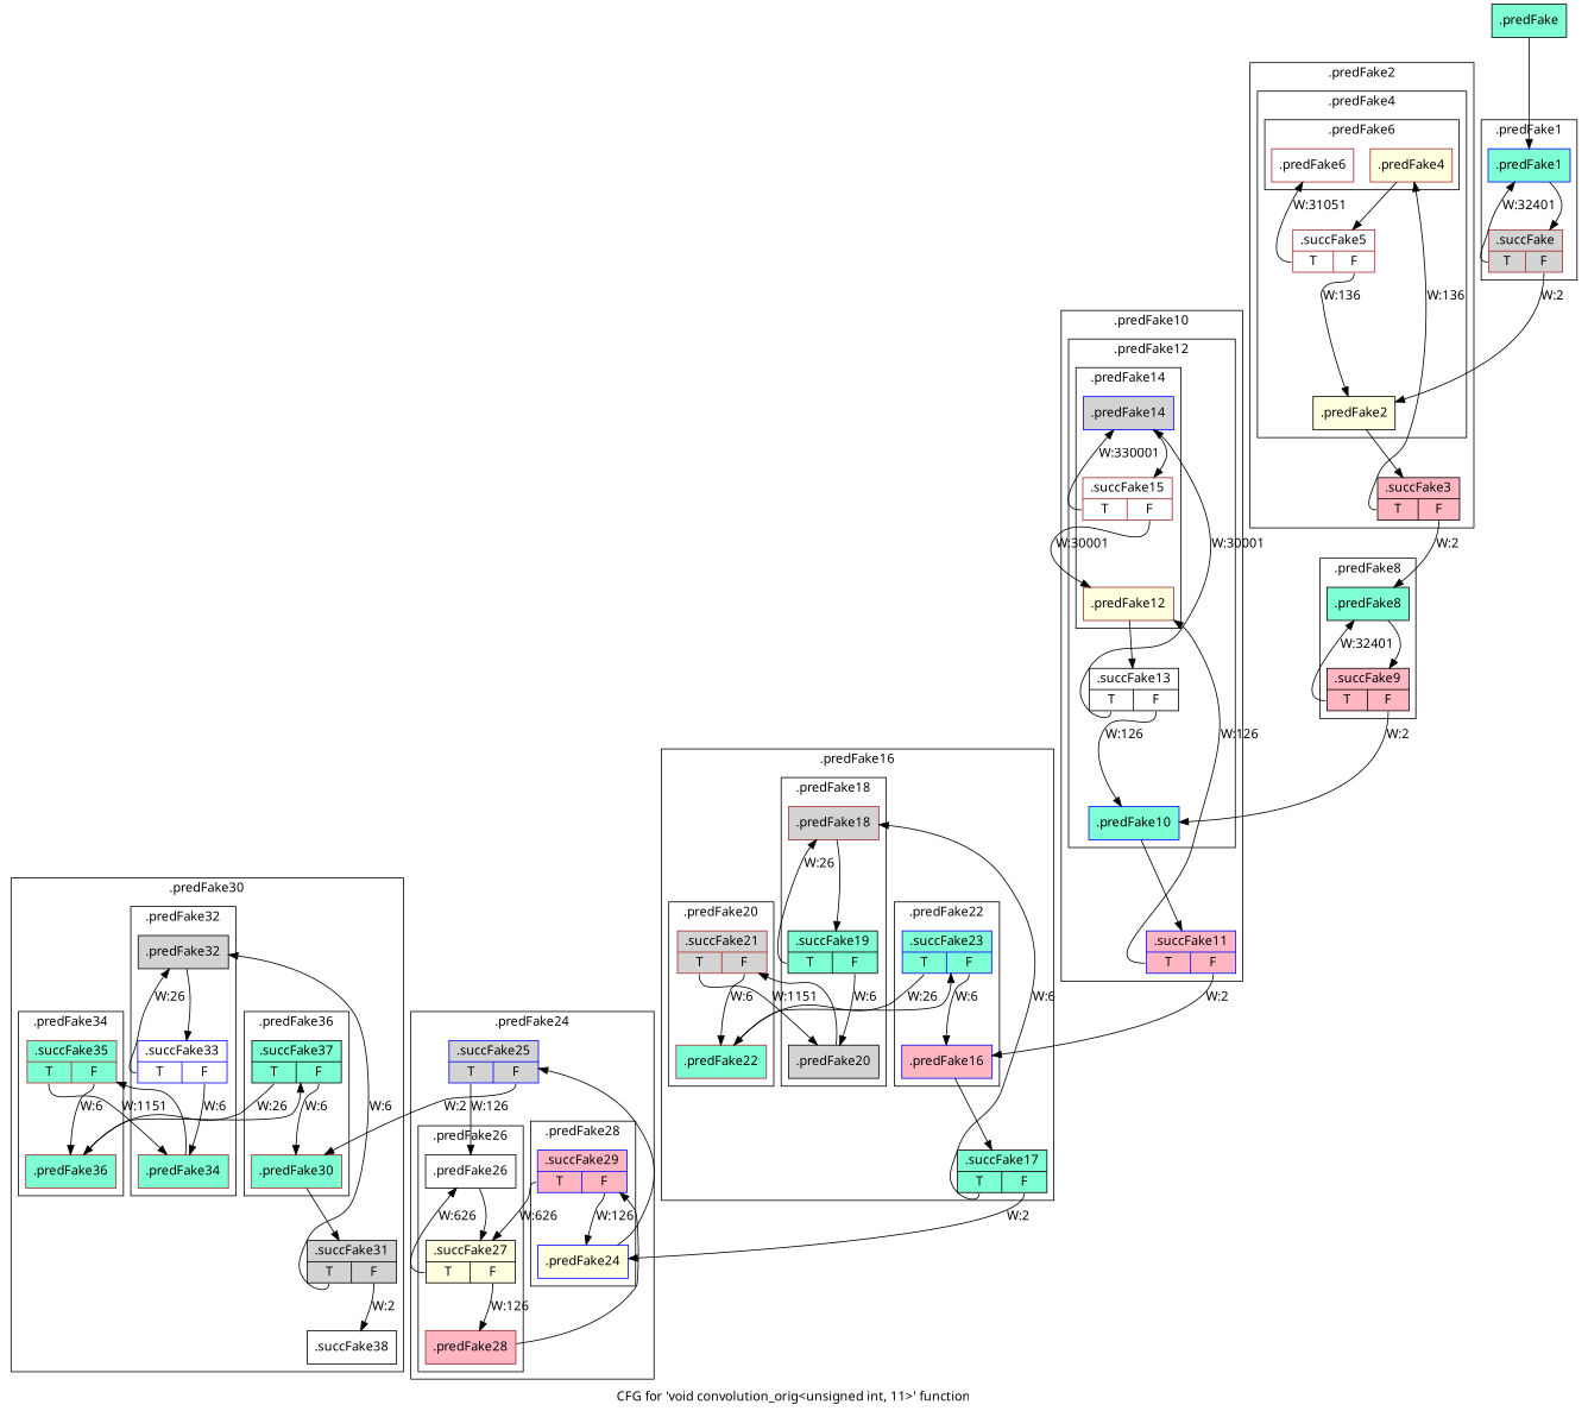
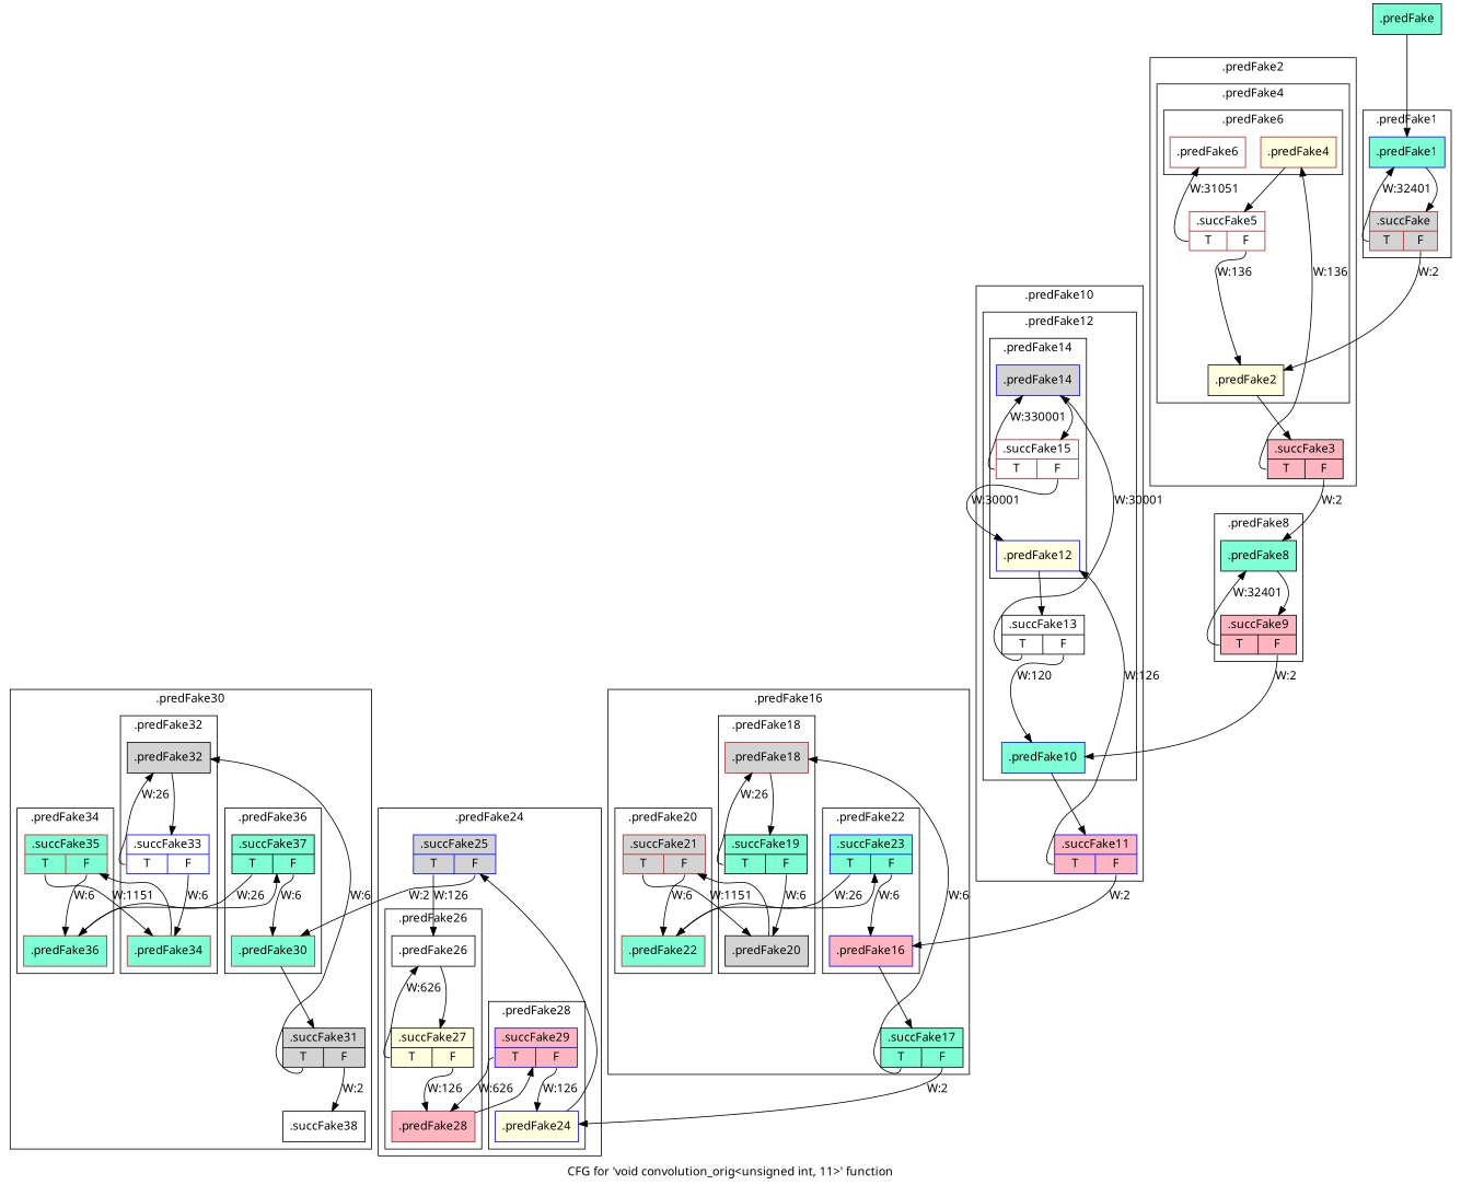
  digraph {
    fontname="Noto Sans"
    label="CFG for 'void convolution_orig\<unsigned int, 11\>' function"
    node [color=black filename="../../../../convolution.cpp" fillcolor=aquamarine fontname="Noto Sans" linenumber=98 shape=record style=filled]
    edge [execusionnum=5 filename="../../../../convolution.cpp" fontname="Noto Sans"]
    n1 [fillcolor=lightgrey label="{.predFake32}"]
    n2 [color=blue fillcolor=white label="{.succFake33|{<s0>T|<s1>F}}"]
    n3 [color=brown label="{.predFake34}" linenumber=102]
    n4 [color=brown label="{.succFake35|{<s0>T|<s1>F}}" linenumber=102]
    n5 [color=brown label="{.predFake36}" linenumber=106]
    n6 [label="{.succFake37|{<s0>T|<s1>F}}" linenumber=106]
    n7 [color=brown label="{.predFake30}" linenumber=96]
    n8 [fillcolor=white label="{.succFake38}" linenumber=111]
    n9 [fillcolor=lightgrey label="{.succFake31|{<s0>T|<s1>F}}" linenumber=96]
    n10 [fillcolor=white label="{.predFake26}" linenumber=87]
    n11 [fillcolor=lightyellow label="{.succFake27|{<s0>T|<s1>F}}" linenumber=87]
    n12 [color=brown fillcolor=lightpink label="{.predFake28}" linenumber=91]
    n13 [color=blue fillcolor=lightpink label="{.succFake29|{<s0>T|<s1>F}}" linenumber=91]
    n14 [color=blue fillcolor=lightyellow label="{.predFake24}" linenumber=85]
    n15 [color=blue fillcolor=lightgrey label="{.succFake25|{<s0>T|<s1>F}}" linenumber=85]
    n16 [color=brown fillcolor=lightgrey label="{.predFake18}" linenumber=72]
    n17 [label="{.succFake19|{<s0>T|<s1>F}}" linenumber=72]
    n18 [fillcolor=lightgrey label="{.predFake20}" linenumber=76]
    n19 [color=brown fillcolor=lightgrey label="{.succFake21|{<s0>T|<s1>F}}" linenumber=76]
    n20 [color=brown label="{.predFake22}" linenumber=80]
    n21 [color=blue label="{.succFake23|{<s0>T|<s1>F}}" linenumber=80]
    n22 [color=blue fillcolor=lightpink label="{.predFake16}" linenumber=70]
    n23 [label="{.succFake17|{<s0>T|<s1>F}}" linenumber=70]
    n24 [color=blue fillcolor=lightgrey label="{.predFake14}" linenumber=59]
    n25 [color=brown fillcolor=white label="{.succFake15|{<s0>T|<s1>F}}" linenumber=59]
-   n26 [color=brown fillcolor=lightyellow label="{.predFake12}" linenumber=57]
+   n26 [color=blue fillcolor=lightyellow label="{.predFake12}" linenumber=57]
    n27 [fillcolor=white label="{.succFake13|{<s0>T|<s1>F}}" linenumber=57]
    n28 [color=blue label="{.predFake10}" linenumber=56]
    n29 [color=blue fillcolor=lightpink label="{.succFake11|{<s0>T|<s1>F}}" linenumber=56]
    n30 [label="{.predFake8}" linenumber=50]
    n31 [fillcolor=lightpink label="{.succFake9|{<s0>T|<s1>F}}" linenumber=50]
    n32 [color=brown fillcolor=white label="{.predFake6}" linenumber=44]
    n33 [color=brown fillcolor=lightyellow label="{.predFake4}" linenumber=42]
    n34 [color=brown fillcolor=white label="{.succFake5|{<s0>T|<s1>F}}" linenumber=42]
    n35 [fillcolor=lightyellow label="{.predFake2}" linenumber=41]
    n36 [fillcolor=lightpink label="{.succFake3|{<s0>T|<s1>F}}" linenumber=41]
    n37 [color=blue label="{.predFake1}" linenumber=36]
    n38 [color=brown fillcolor=lightgrey label="{.succFake|{<s0>T|<s1>F}}" linenumber=36]
    n39 [label="{.predFake}" filename="" linenumber=""]
    subgraph cluster_1 {
      invocationtime=2
      label=".predFake30"
      tripcount=5
      n8
      n9
      subgraph cluster_2 {
        invocationtime=6
        label=".predFake32"
        tripcount=25
        n1
        n2
        n3
      }
      subgraph cluster_3 {
        invocationtime=6
        label=".predFake34"
        tripcount=1150
        n4
        n5
      }
      subgraph cluster_4 {
        invocationtime=6
        label=".predFake36"
        tripcount=25
        n6
        n7
      }
    }
    subgraph cluster_5 {
      invocationtime=2
      label=".predFake24"
      tripcount=125
      n15
      subgraph cluster_6 {
        invocationtime=126
        label=".predFake26"
        tripcount=625
        n10
        n11
        n12
      }
      subgraph cluster_7 {
        invocationtime=126
        label=".predFake28"
        tripcount=625
        n13
        n14
      }
    }
    subgraph cluster_8 {
      invocationtime=2
      label=".predFake16"
      tripcount=5
      n23
      subgraph cluster_9 {
        invocationtime=6
        label=".predFake18"
        tripcount=25
        n16
        n17
        n18
      }
      subgraph cluster_10 {
        invocationtime=6
        label=".predFake20"
        tripcount=1150
        n19
        n20
      }
      subgraph cluster_11 {
        invocationtime=6
        label=".predFake22"
        tripcount=25
        n21
        n22
      }
    }
    subgraph cluster_12 {
      invocationtime=2
      label=".predFake10"
      tripcount=125
      n29
      subgraph cluster_13 {
        invocationtime=126
        label=".predFake12"
        tripcount=30000
        n27
        n28
        subgraph cluster_14 {
          invocationtime=30001
          label=".predFake14"
          tripcount=330000
          n24
          n25
          n26
        }
      }
    }
    subgraph cluster_15 {
      invocationtime=2
      label=".predFake8"
      tripcount=32400
      n30
      n31
    }
    subgraph cluster_16 {
      invocationtime=2
      label=".predFake2"
      tripcount=135
      n36
      subgraph cluster_17 {
        invocationtime=136
        label=".predFake4"
        tripcount=31050
        n34
        n35
        subgraph cluster_18 {
          invocationtime=31051
          label=".predFake6"
          tripcount=341550
          n32
          n33
        }
      }
    }
    subgraph cluster_19 {
      invocationtime=1
      label=".predFake1"
      tripcount=32400
      n37
      n38
    }
    n1 -> n2 [execusionnum=30]
    n2 -> n1 [execusionnum=25 label="W:26" tailport=s0]
    n2 -> n3 [label="W:6" tailport=s1]
    n3 -> n4 [execusionnum=1155]
    n4 -> n3 [execusionnum=1150 label="W:1151" tailport=s0]
    n4 -> n5 [label="W:6" tailport=s1]
    n5 -> n6 [execusionnum=30]
    n6 -> n5 [execusionnum=25 label="W:26" tailport=s0]
    n6 -> n7 [label="W:6" tailport=s1]
    n7 -> n9 [execusionnum=6]
    n9 -> n1 [label="W:6" tailport=s0]
    n9 -> n8 [execusionnum=1 label="W:2" tailport=s1]
    n10 -> n11 [execusionnum=750]
    n11 -> n10 [execusionnum=625 label="W:626" tailport=s0]
    n11 -> n12 [execusionnum=125 label="W:126" tailport=s1]
    n12 -> n13 [execusionnum=750]
-   n13 -> n11 [execusionnum=625 label="W:626" tailport=s0]
+   n13 -> n12 [execusionnum=625 label="W:626" tailport=s0]
    n13 -> n14 [execusionnum=125 label="W:126" tailport=s1]
    n14 -> n15 [execusionnum=126]
    n15 -> n7 [execusionnum=1 label="W:2" tailport=s1]
    n15 -> n10 [execusionnum=125 label="W:126" tailport=s0]
    n16 -> n17 [execusionnum=30]
    n17 -> n16 [execusionnum=25 label="W:26" tailport=s0]
    n17 -> n18 [label="W:6" tailport=s1]
    n18 -> n19 [execusionnum=1155]
    n19 -> n18 [execusionnum=1150 label="W:1151" tailport=s0]
    n19 -> n20 [label="W:6" tailport=s1]
    n20 -> n21 [execusionnum=30]
    n21 -> n20 [execusionnum=25 label="W:26" tailport=s0]
    n21 -> n22 [label="W:6" tailport=s1]
    n22 -> n23 [execusionnum=6]
    n23 -> n14 [execusionnum=1 label="W:2" tailport=s1]
    n23 -> n16 [label="W:6" tailport=s0]
    n24 -> n25 [execusionnum=360000]
    n25 -> n24 [execusionnum=330000 label="W:330001" tailport=s0]
    n25 -> n26 [execusionnum=30000 label="W:30001" tailport=s1]
    n26 -> n27 [execusionnum=30125]
    n27 -> n24 [execusionnum=30000 label="W:30001" tailport=s0]
-   n27 -> n28 [execusionnum=125 label="W:126" tailport=s1]
+   n27 -> n28 [execusionnum=125 label="W:120" tailport=s1]
    n28 -> n29 [execusionnum=126]
    n29 -> n22 [execusionnum=1 label="W:2" tailport=s1]
    n29 -> n26 [execusionnum=125 label="W:126" tailport=s0]
    n30 -> n31 [execusionnum=32401]
    n31 -> n28 [execusionnum=1 label="W:2" tailport=s1]
    n31 -> n30 [execusionnum=32400 label="W:32401" tailport=s0]
    n33 -> n34 [execusionnum=31185]
    n34 -> n32 [execusionnum=31050 label="W:31051" tailport=s0]
    n34 -> n35 [execusionnum=135 label="W:136" tailport=s1]
    n35 -> n36 [execusionnum=136]
    n36 -> n30 [execusionnum=1 label="W:2" tailport=s1]
    n36 -> n33 [execusionnum=135 label="W:136" tailport=s0]
    n37 -> n38 [execusionnum=32401]
    n38 -> n35 [execusionnum=1 label="W:2" tailport=s1]
    n38 -> n37 [execusionnum=32400 label="W:32401" tailport=s0]
    n39 -> n37 [execusionnum=1]
  }
